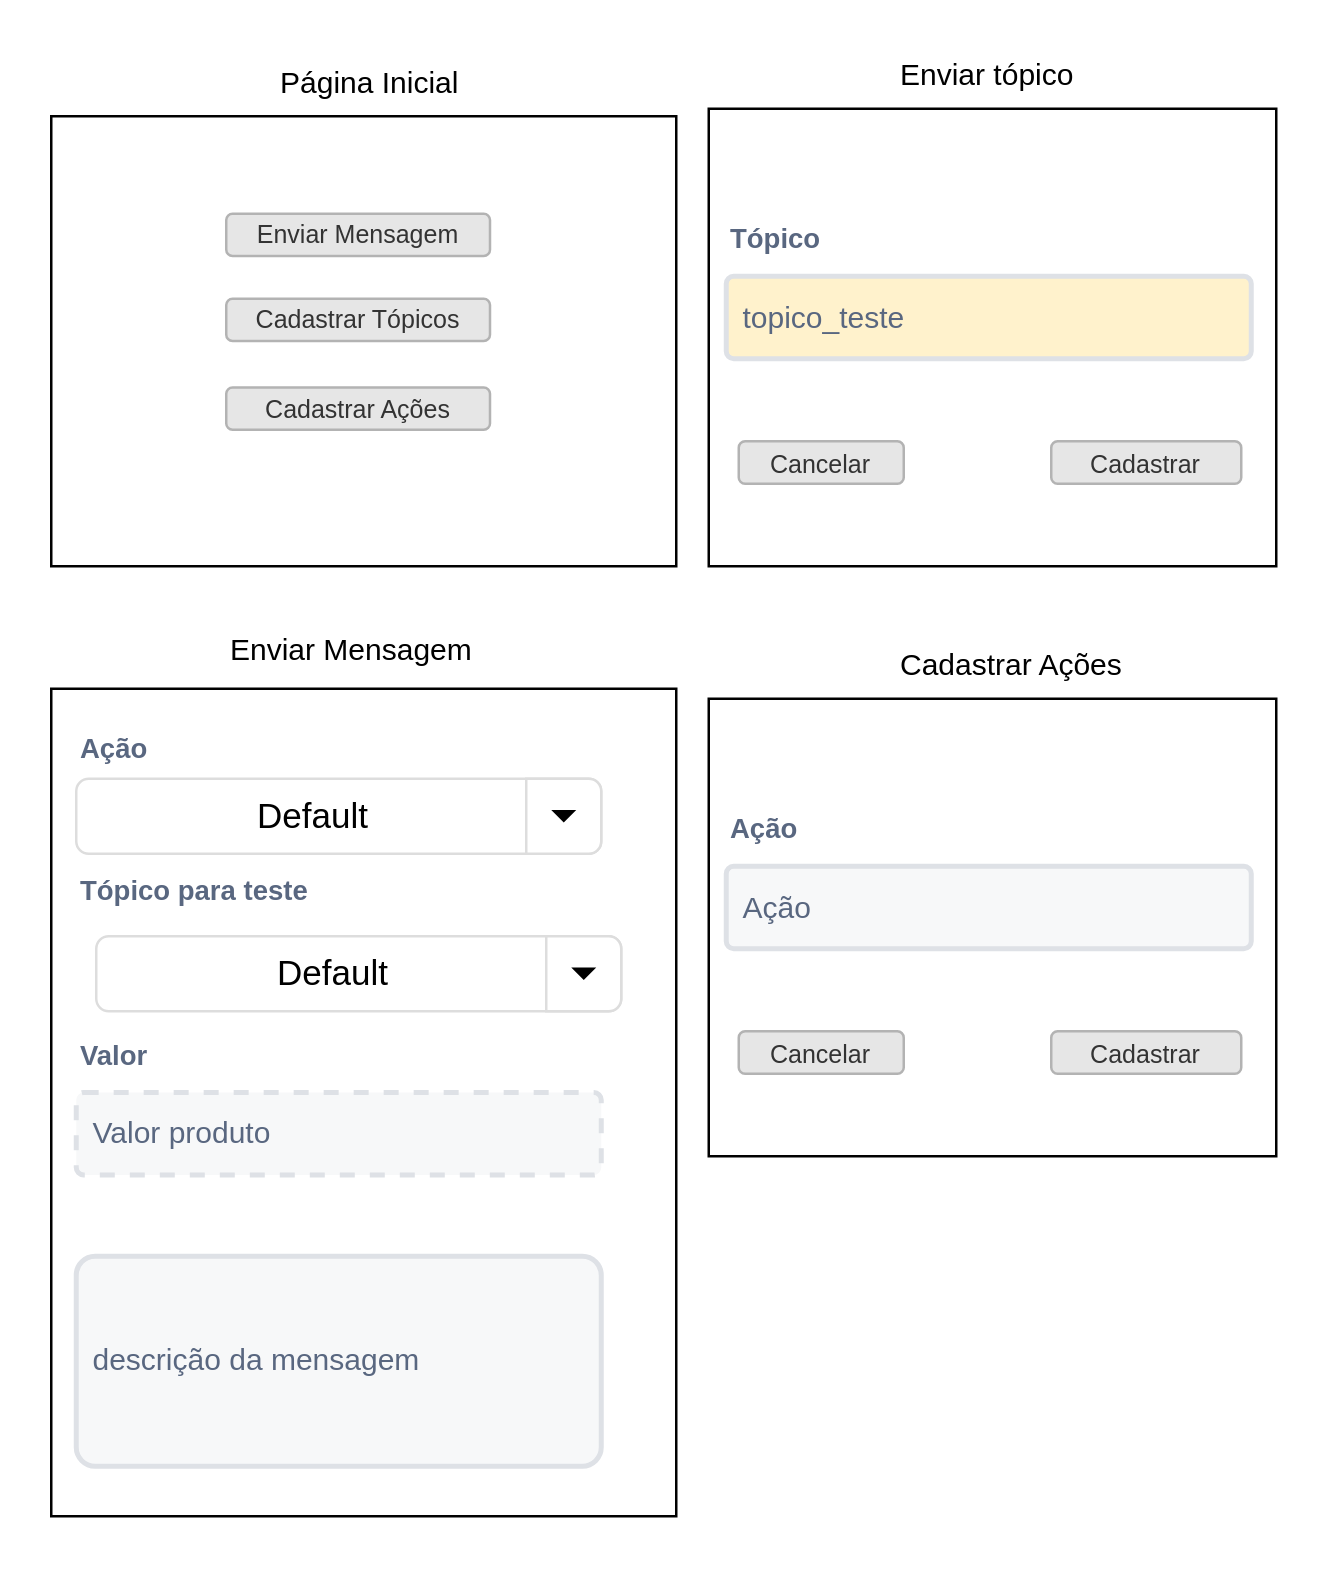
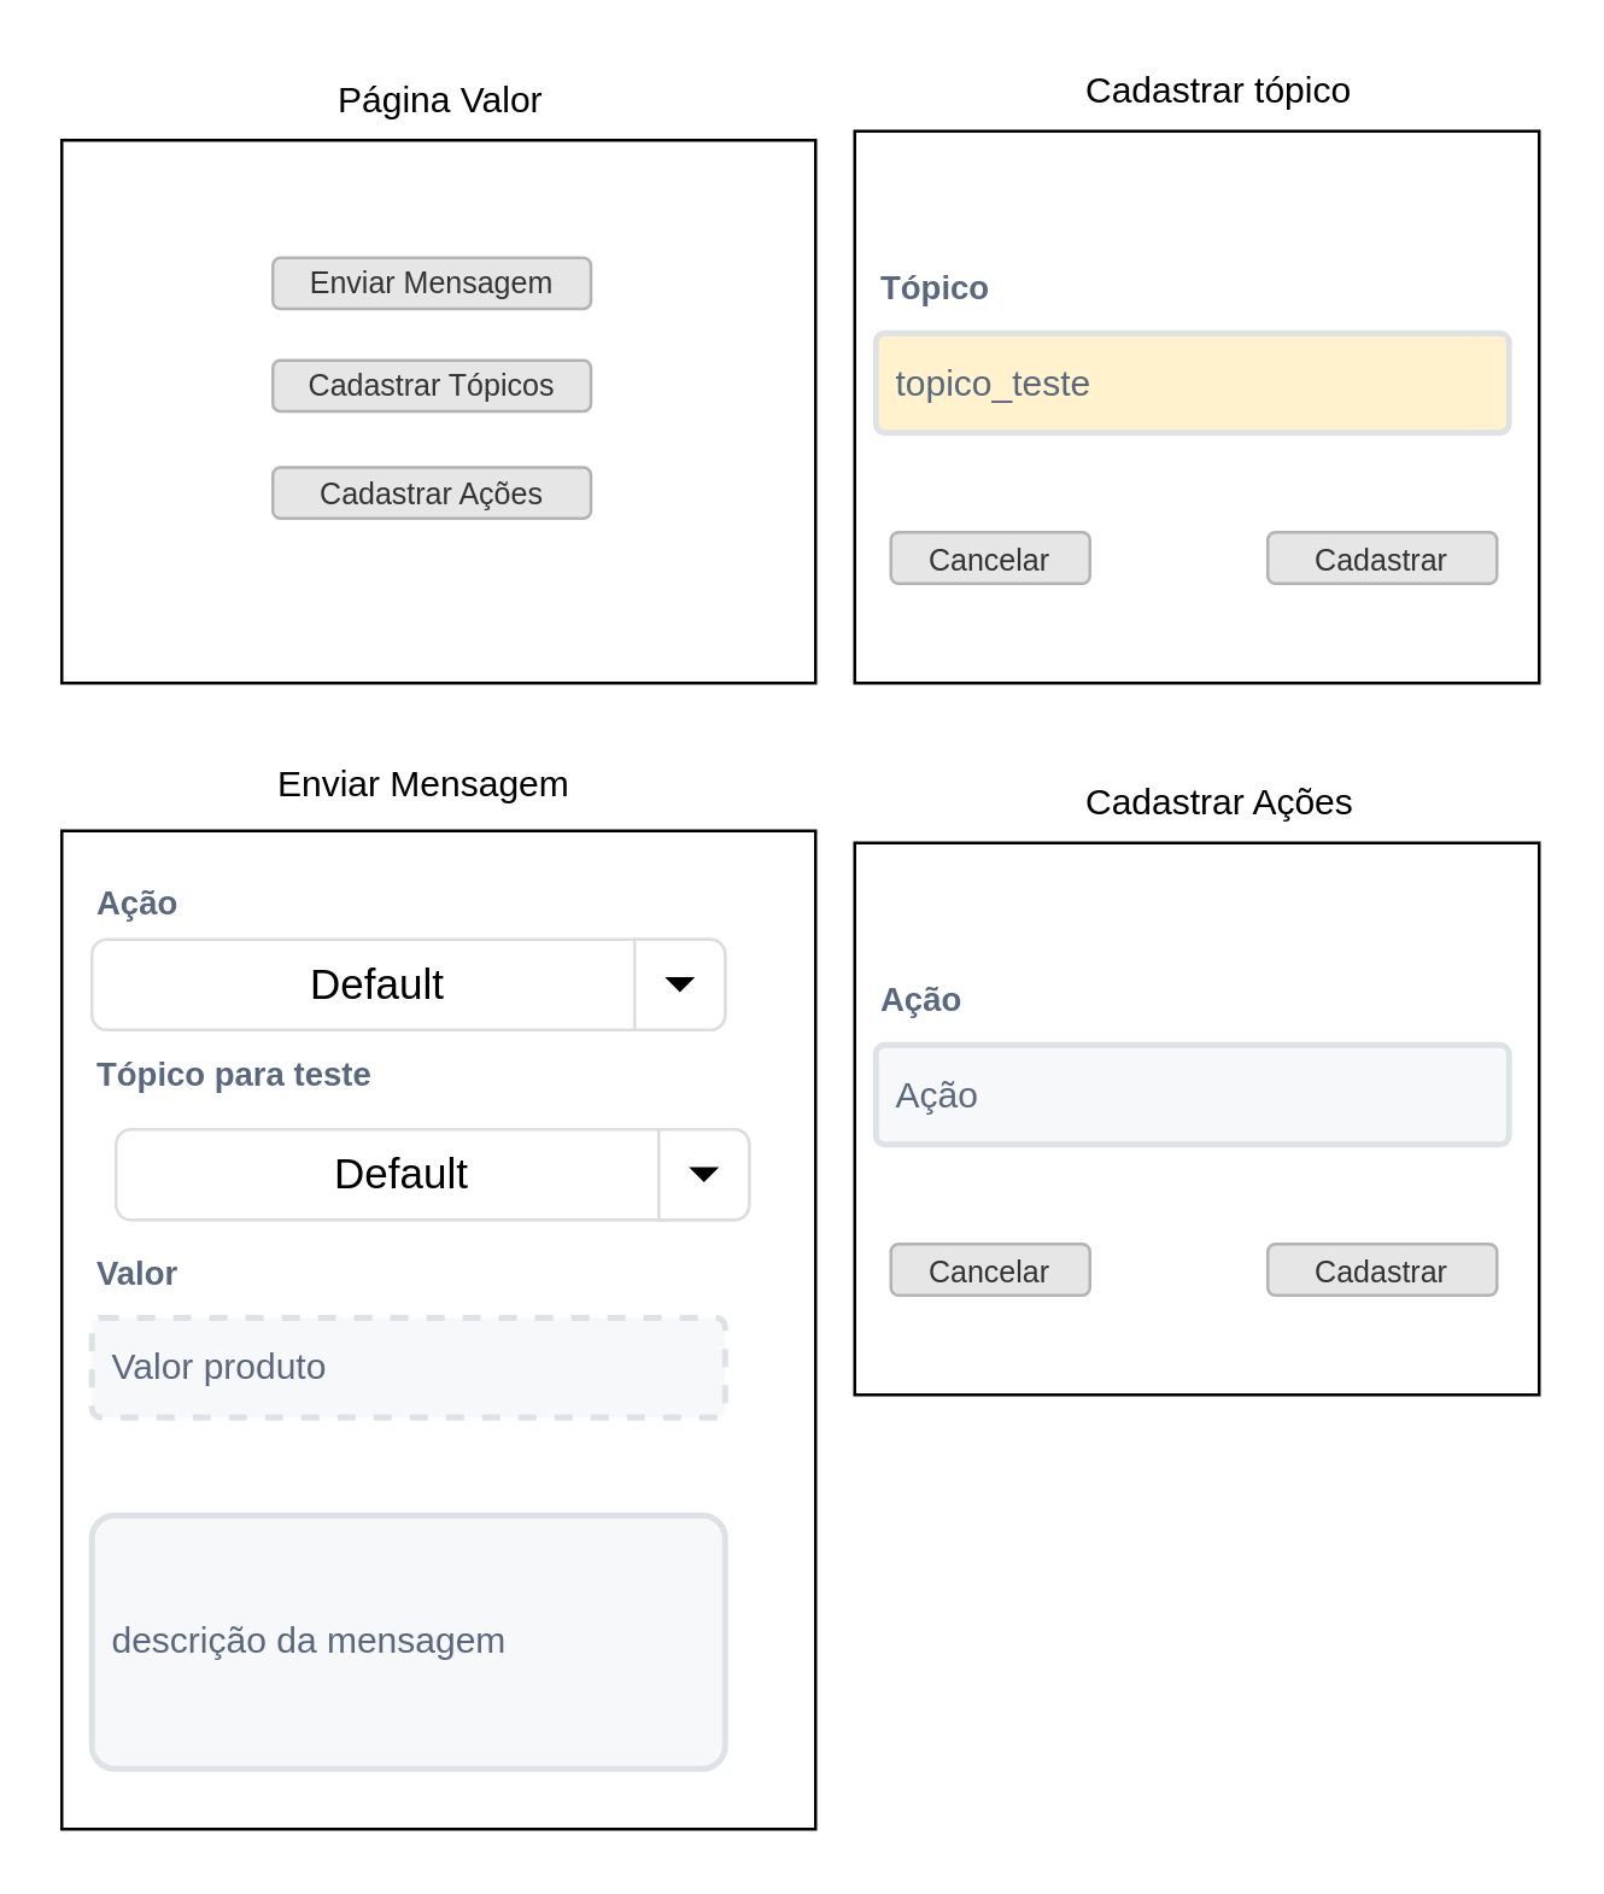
  <mxCell id="0" />
  <mxCell id="1" parent="0" />
  <mxCell id="2" value="" style="rounded=0;whiteSpace=wrap;html=1;" parent="1" vertex="1"><mxGeometry x="20" y="46" width="250" height="180" as="geometry" /></mxCell>
- <mxCell id="3" value="Página Inicial" style="text;html=1;resizable=0;points=[];autosize=1;align=left;verticalAlign=top;spacingTop=-4;" parent="1" vertex="1"><mxGeometry x="110" y="23" width="90" height="20" as="geometry" /></mxCell>
+ <mxCell id="3" value="Página Valor" style="text;html=1;resizable=0;points=[];autosize=1;align=left;verticalAlign=top;spacingTop=-4;" parent="1" vertex="1"><mxGeometry x="110" y="23" width="90" height="20" as="geometry" /></mxCell>
  <mxCell id="4" value="Cadastrar Tópicos" style="rounded=1;html=1;shadow=0;dashed=0;whiteSpace=wrap;fontSize=10;fillColor=#E6E6E6;align=center;strokeColor=#B3B3B3;fontColor=#333333;" parent="1" vertex="1"><mxGeometry x="90" y="119" width="105.5" height="16.88" as="geometry" /></mxCell>
  <mxCell id="5" value="" style="rounded=0;whiteSpace=wrap;html=1;" parent="1" vertex="1"><mxGeometry x="283" y="43" width="227" height="183" as="geometry" /></mxCell>
  <mxCell id="6" value="Tópico" style="fillColor=none;strokeColor=none;html=1;fontSize=11;fontStyle=0;align=left;fontColor=#596780;fontStyle=1;fontSize=11" parent="1" vertex="1"><mxGeometry x="290" y="85" width="210" height="20" as="geometry" /></mxCell>
  <mxCell id="7" value="topico_teste" style="rounded=1;arcSize=9;fillColor=#fff2cc;align=left;spacingLeft=5;strokeColor=#DEE1E6;html=1;strokeWidth=2;fontColor=#596780;fontSize=12;" parent="1" vertex="1"><mxGeometry x="290" y="110" width="210" height="33" as="geometry" /></mxCell>
  <mxCell id="8" value="Cadastrar" style="rounded=1;html=1;shadow=0;dashed=0;whiteSpace=wrap;fontSize=10;fillColor=#E6E6E6;align=center;strokeColor=#B3B3B3;fontColor=#333333;" parent="1" vertex="1"><mxGeometry x="420" y="176" width="76" height="17" as="geometry" /></mxCell>
  <mxCell id="9" value="Cancelar" style="rounded=1;html=1;shadow=0;dashed=0;whiteSpace=wrap;fontSize=10;fillColor=#E6E6E6;align=center;strokeColor=#B3B3B3;fontColor=#333333;" parent="1" vertex="1"><mxGeometry x="295" y="176" width="66" height="17" as="geometry" /></mxCell>
- <mxCell id="10" value="Enviar tópico" style="text;html=1;resizable=0;points=[];autosize=1;align=left;verticalAlign=top;spacingTop=-4;" parent="1" vertex="1"><mxGeometry x="358" y="20" width="100" height="20" as="geometry" /></mxCell>
+ <mxCell id="10" value="Cadastrar tópico" style="text;html=1;resizable=0;points=[];autosize=1;align=left;verticalAlign=top;spacingTop=-4;" parent="1" vertex="1"><mxGeometry x="358" y="20" width="100" height="20" as="geometry" /></mxCell>
  <mxCell id="11" value="" style="rounded=0;whiteSpace=wrap;html=1;" parent="1" vertex="1"><mxGeometry x="20" y="275" width="250" height="331" as="geometry" /></mxCell>
  <mxCell id="12" value="Ação" style="fillColor=none;strokeColor=none;html=1;fontSize=11;fontStyle=0;align=left;fontColor=#596780;fontStyle=1;fontSize=11" parent="1" vertex="1"><mxGeometry x="30" y="289" width="210" height="20" as="geometry" /></mxCell>
  <mxCell id="13" value="Enviar Mensagem" style="text;html=1;resizable=0;points=[];autosize=1;align=left;verticalAlign=top;spacingTop=-4;" parent="1" vertex="1"><mxGeometry x="90" y="250" width="110" height="20" as="geometry" /></mxCell>
  <mxCell id="14" value="Valor" style="fillColor=none;strokeColor=none;html=1;fontSize=11;fontStyle=0;align=left;fontColor=#596780;fontStyle=1;fontSize=11" parent="1" vertex="1"><mxGeometry x="30" y="411.5" width="210" height="20" as="geometry" /></mxCell>
  <mxCell id="15" value="Valor produto" style="rounded=1;arcSize=9;fillColor=#F7F8F9;align=left;spacingLeft=5;strokeColor=#DEE1E6;html=1;strokeWidth=2;fontColor=#596780;fontSize=12;dashed=1;" parent="1" vertex="1"><mxGeometry x="30" y="436.5" width="210" height="33" as="geometry" /></mxCell>
  <mxCell id="16" value="descrição da mensagem" style="rounded=1;arcSize=9;fillColor=#F7F8F9;align=left;spacingLeft=5;strokeColor=#DEE1E6;html=1;strokeWidth=2;fontColor=#596780;fontSize=12" parent="1" vertex="1"><mxGeometry x="30" y="502" width="210" height="84" as="geometry" /></mxCell>
  <mxCell id="17" value="Tópico para teste" style="fillColor=none;strokeColor=none;html=1;fontSize=11;fontStyle=0;align=left;fontColor=#596780;fontStyle=1;fontSize=11" parent="1" vertex="1"><mxGeometry x="30" y="346" width="210" height="20" as="geometry" /></mxCell>
  <mxCell id="18" value="Enviar Mensagem" style="rounded=1;html=1;shadow=0;dashed=0;whiteSpace=wrap;fontSize=10;fillColor=#E6E6E6;align=center;strokeColor=#B3B3B3;fontColor=#333333;" parent="1" vertex="1"><mxGeometry x="90" y="85" width="105.5" height="16.88" as="geometry" /></mxCell>
  <mxCell id="19" value="Cadastrar Ações" style="rounded=1;html=1;shadow=0;dashed=0;whiteSpace=wrap;fontSize=10;fillColor=#E6E6E6;align=center;strokeColor=#B3B3B3;fontColor=#333333;" parent="1" vertex="1"><mxGeometry x="90" y="154.5" width="105.5" height="16.88" as="geometry" /></mxCell>
  <mxCell id="20" value="" style="rounded=0;whiteSpace=wrap;html=1;" parent="1" vertex="1"><mxGeometry x="283" y="279" width="227" height="183" as="geometry" /></mxCell>
  <mxCell id="21" value="Ação" style="fillColor=none;strokeColor=none;html=1;fontSize=11;fontStyle=0;align=left;fontColor=#596780;fontStyle=1;fontSize=11" parent="1" vertex="1"><mxGeometry x="290" y="321" width="210" height="20" as="geometry" /></mxCell>
  <mxCell id="22" value="Ação" style="rounded=1;arcSize=9;fillColor=#F7F8F9;align=left;spacingLeft=5;strokeColor=#DEE1E6;html=1;strokeWidth=2;fontColor=#596780;fontSize=12" parent="1" vertex="1"><mxGeometry x="290" y="346" width="210" height="33" as="geometry" /></mxCell>
  <mxCell id="23" value="Cadastrar" style="rounded=1;html=1;shadow=0;dashed=0;whiteSpace=wrap;fontSize=10;fillColor=#E6E6E6;align=center;strokeColor=#B3B3B3;fontColor=#333333;" parent="1" vertex="1"><mxGeometry x="420" y="412" width="76" height="17" as="geometry" /></mxCell>
  <mxCell id="24" value="Cancelar" style="rounded=1;html=1;shadow=0;dashed=0;whiteSpace=wrap;fontSize=10;fillColor=#E6E6E6;align=center;strokeColor=#B3B3B3;fontColor=#333333;" parent="1" vertex="1"><mxGeometry x="295" y="412" width="66" height="17" as="geometry" /></mxCell>
  <mxCell id="25" value="Cadastrar Ações" style="text;html=1;resizable=0;points=[];autosize=1;align=left;verticalAlign=top;spacingTop=-4;" parent="1" vertex="1"><mxGeometry x="358" y="256" width="100" height="20" as="geometry" /></mxCell>
  <mxCell id="26" value="Default" style="html=1;shadow=0;dashed=0;shape=mxgraph.bootstrap.rrect;fillColor=#ffffff;align=center;rSize=5;strokeColor=#dddddd;spacingRight=20;fontSize=14;whiteSpace=wrap;" parent="1" vertex="1"><mxGeometry x="30" y="311" width="210" height="30" as="geometry" /></mxCell>
  <mxCell id="27" value="" style="strokeColor=inherit;fillColor=inherit;gradientColor=inherit;html=1;shadow=0;dashed=0;shape=mxgraph.bootstrap.rightButton;rSize=5;perimeter=none;resizeHeight=1;" parent="26" vertex="1"><mxGeometry x="1" width="30" height="30" relative="1" as="geometry"><mxPoint x="-30" as="offset" /></mxGeometry></mxCell>
  <mxCell id="28" value="" style="shape=triangle;direction=south;fillColor=#000000;strokeColor=none;perimeter=none;" parent="27" vertex="1"><mxGeometry x="1" y="0.5" width="10" height="5" relative="1" as="geometry"><mxPoint x="-20" y="-2.5" as="offset" /></mxGeometry></mxCell>
  <mxCell id="29" value="Default" style="html=1;shadow=0;dashed=0;shape=mxgraph.bootstrap.rrect;fillColor=#ffffff;align=center;rSize=5;strokeColor=#dddddd;spacingRight=20;fontSize=14;whiteSpace=wrap;" vertex="1" parent="1"><mxGeometry x="38" y="374" width="210" height="30" as="geometry" /></mxCell>
  <mxCell id="30" value="" style="strokeColor=inherit;fillColor=inherit;gradientColor=inherit;html=1;shadow=0;dashed=0;shape=mxgraph.bootstrap.rightButton;rSize=5;perimeter=none;resizeHeight=1;" vertex="1" parent="29"><mxGeometry x="1" width="30" height="30" relative="1" as="geometry"><mxPoint x="-30" as="offset" /></mxGeometry></mxCell>
  <mxCell id="31" value="" style="shape=triangle;direction=south;fillColor=#000000;strokeColor=none;perimeter=none;" vertex="1" parent="30"><mxGeometry x="1" y="0.5" width="10" height="5" relative="1" as="geometry"><mxPoint x="-20" y="-2.5" as="offset" /></mxGeometry></mxCell>
